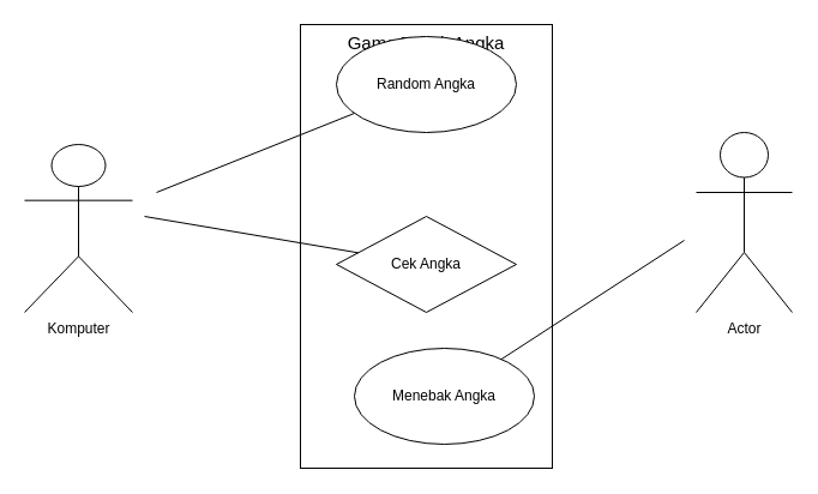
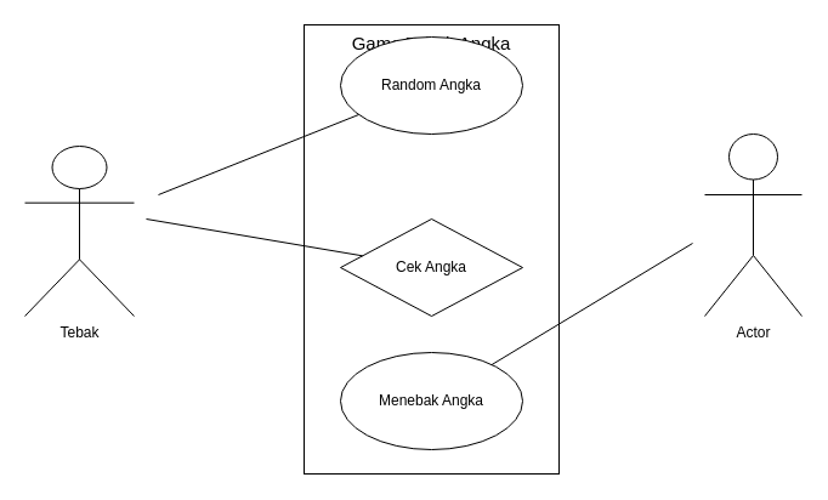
  <mxCell id="0" />
  <mxCell id="1" parent="0" />
  <mxCell id="2" value="Game Tebak Angka" style="rounded=0;whiteSpace=wrap;html=1;verticalAlign=top;fontSize=15;" vertex="1" parent="1"><mxGeometry x="250" y="20" width="210" height="370" as="geometry" /></mxCell>
  <mxCell id="3" value="Random Angka" style="ellipse;whiteSpace=wrap;html=1;" vertex="1" parent="1"><mxGeometry x="280" y="30" width="150" height="80" as="geometry" /></mxCell>
- <mxCell id="4" value="Menebak Angka" style="ellipse;whiteSpace=wrap;html=1;" vertex="1" parent="1"><mxGeometry x="295" y="290" width="150" height="80" as="geometry" /></mxCell>
+ <mxCell id="4" value="Menebak Angka" style="ellipse;whiteSpace=wrap;html=1;" vertex="1" parent="1"><mxGeometry x="280" y="290" width="150" height="80" as="geometry" /></mxCell>
  <mxCell id="5" value="Cek Angka" style="rhombus;whiteSpace=wrap;html=1;" vertex="1" parent="1"><mxGeometry x="280" y="180" width="150" height="80" as="geometry" /></mxCell>
- <mxCell id="6" value="Komputer" style="shape=umlActor;verticalLabelPosition=bottom;verticalAlign=top;html=1;outlineConnect=0;" vertex="1" parent="1"><mxGeometry x="20" y="120" width="90" height="140" as="geometry" /></mxCell>
+ <mxCell id="6" value="Tebak" style="shape=umlActor;verticalLabelPosition=bottom;verticalAlign=top;html=1;outlineConnect=0;" vertex="1" parent="1"><mxGeometry x="20" y="120" width="90" height="140" as="geometry" /></mxCell>
  <mxCell id="7" value="Actor" style="shape=umlActor;verticalLabelPosition=bottom;verticalAlign=top;html=1;outlineConnect=0;" vertex="1" parent="1"><mxGeometry x="580" y="110" width="80" height="150" as="geometry" /></mxCell>
  <mxCell id="8" value="" style="endArrow=none;html=1;rounded=0;" edge="1" parent="1" target="3"><mxGeometry width="50" height="50" relative="1" as="geometry"><mxPoint x="130" y="160" as="sourcePoint" /><mxPoint x="350" y="190" as="targetPoint" /></mxGeometry></mxCell>
  <mxCell id="9" value="" style="endArrow=none;html=1;rounded=0;" edge="1" parent="1" target="5"><mxGeometry width="50" height="50" relative="1" as="geometry"><mxPoint x="120" y="180" as="sourcePoint" /><mxPoint x="350" y="190" as="targetPoint" /></mxGeometry></mxCell>
  <mxCell id="10" value="" style="endArrow=none;html=1;rounded=0;" edge="1" parent="1" target="4"><mxGeometry width="50" height="50" relative="1" as="geometry"><mxPoint x="570" y="200" as="sourcePoint" /><mxPoint x="350" y="190" as="targetPoint" /></mxGeometry></mxCell>
